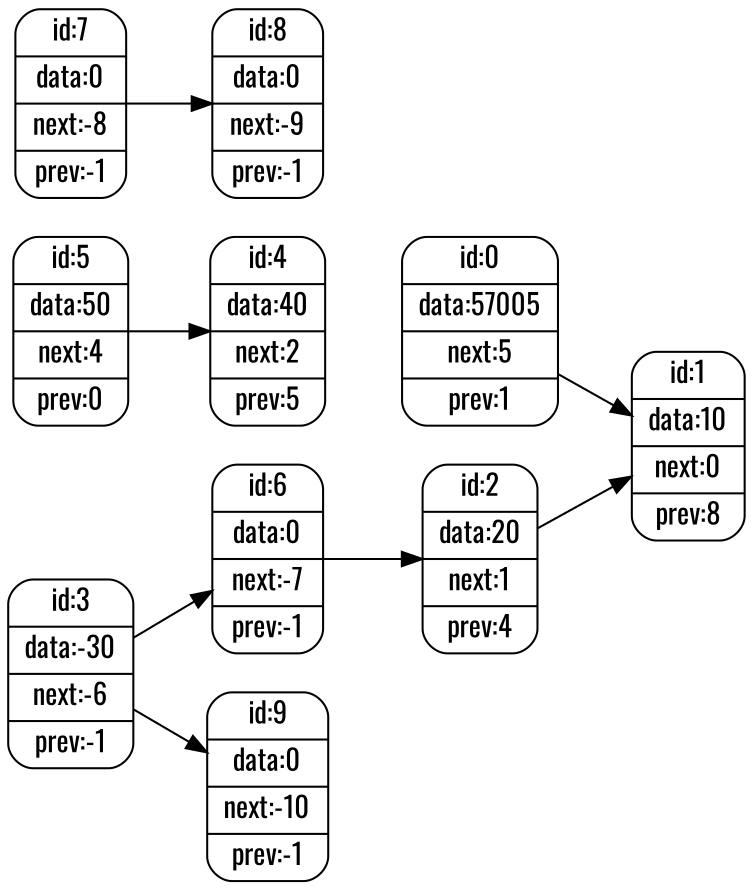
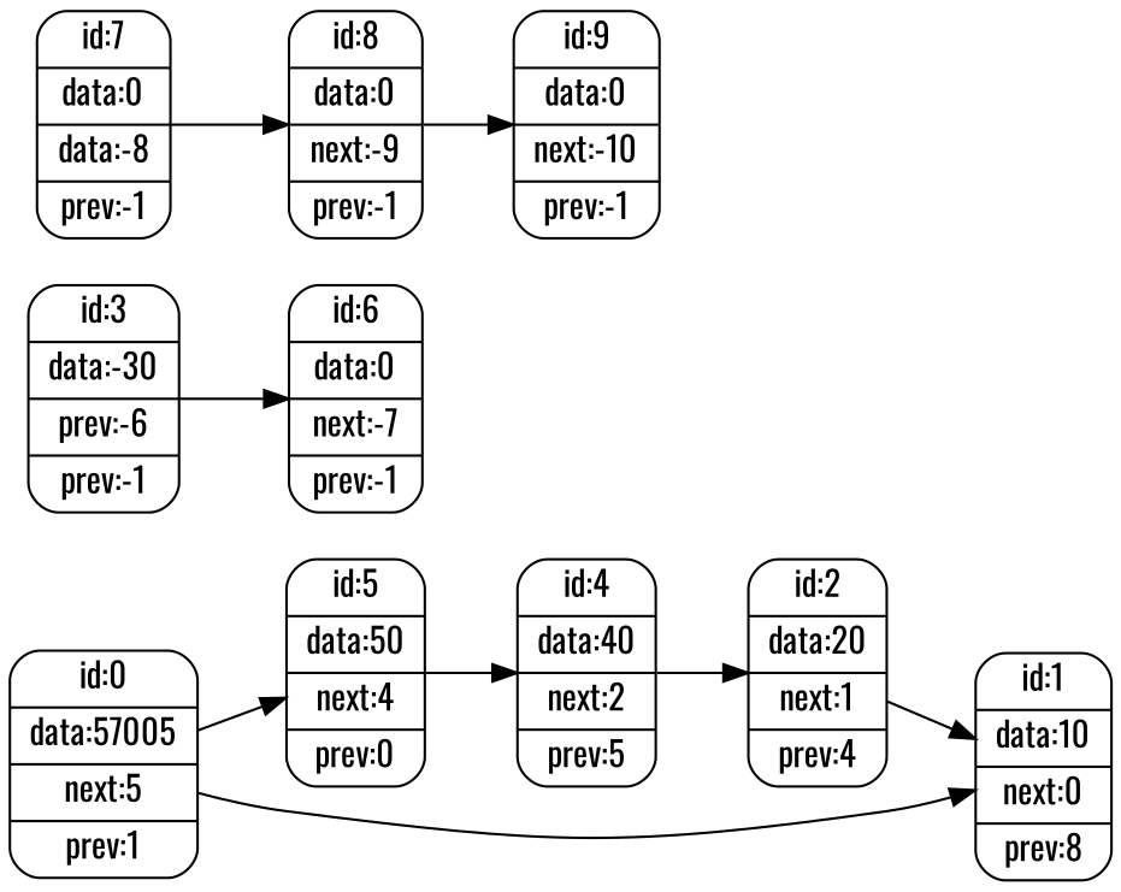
  digraph {
    fontname=Oswald
    rankdir=LR
    node [fontname=Oswald shape=record style=rounded]
    edge [fontname=Oswald]
    n1 [label="{ id:0 } | data:57005 | next:5 | prev:1 }"]
    n2 [label="{ id:5 } | data:50 | next:4 | prev:0 }"]
    n3 [label="{ id:1 } | data:10 | next:0 | prev:8 }"]
    n4 [label="{ id:4 } | data:40 | next:2 | prev:5 }"]
    n5 [label="{ id:2 } | data:20 | next:1 | prev:4 }"]
-   n6 [label="{ id:3 } | data:-30 | next:-6 | prev:-1 }"]
+   n6 [label="{ id:3 } | data:-30 | prev:-6 | prev:-1 }"]
    n7 [label="{ id:6 } | data:0 | next:-7 | prev:-1 }"]
-   n8 [label="{ id:7 } | data:0 | next:-8 | prev:-1 }"]
+   n8 [label="{ id:7 } | data:0 | data:-8 | prev:-1 }"]
    n9 [label="{ id:8 } | data:0 | next:-9 | prev:-1 }"]
    n10 [label="{ id:9 } | data:0 | next:-10 | prev:-1 }"]
+   n1 -> n2
    n1 -> n3
    n2 -> n4
-   n7 -> n5
+   n4 -> n5
    n5 -> n3
    n6 -> n7
    n8 -> n9
-   n6 -> n10
+   n9 -> n10
  }
